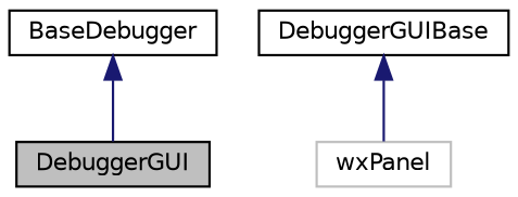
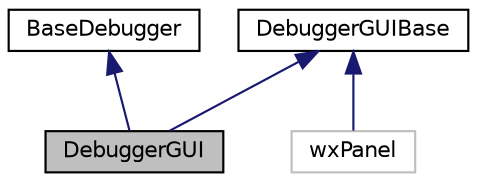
  digraph {
    node [color=black fillcolor=white fontname=Helvetica fontsize=10 shape=record style=filled]
    edge [color=midnightblue dir=back fontname=Helvetica fontsize=10 labelfontname=Helvetica labelfontsize=10 style=solid]
    n1 [fillcolor=grey75 fontcolor=black height=0.2 label=DebuggerGUI width=0.4]
    n2 [height=0.2 label=DebuggerGUIBase width=0.4]
    n3 [color=grey75 height=0.2 label=wxPanel width=0.4]
    n4 [height=0.2 label=BaseDebugger width=0.4]
+   n2 -> n1
    n2 -> n3
    n4 -> n1
  }
